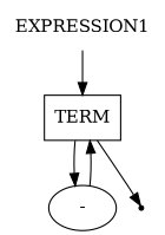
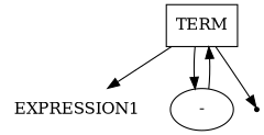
  digraph {
    fontname="DejaVu Serif"
    node [fontname="DejaVu Serif"]
    edge [fontname="DejaVu Serif"]
    n1 [label=EXPRESSION1 shape=plaintext]
    n2 [label=TERM shape=box]
    n3 [label="-" shape=oval]
    end [shape=point]
-   n1 -> n2
+   n2 -> n1
    n2 -> n3
    n2 -> end
    n3 -> n2
  }
